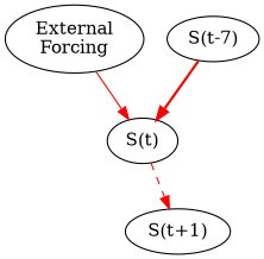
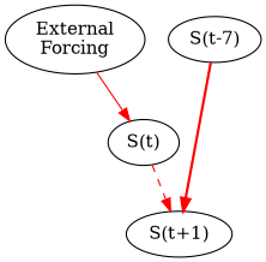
  digraph {
    edge [color=red]
    n1 [label="S(t-7)"]
    n2 [label="S(t)"]
    n3 [label="S(t+1)"]
    n4 [label="External\nForcing"]
-   n1 -> n2 [style=bold]
+   n1 -> n3 [style=bold]
    n2 -> n3 [style=dashed]
    n4 -> n2 [style=solid]
  }
